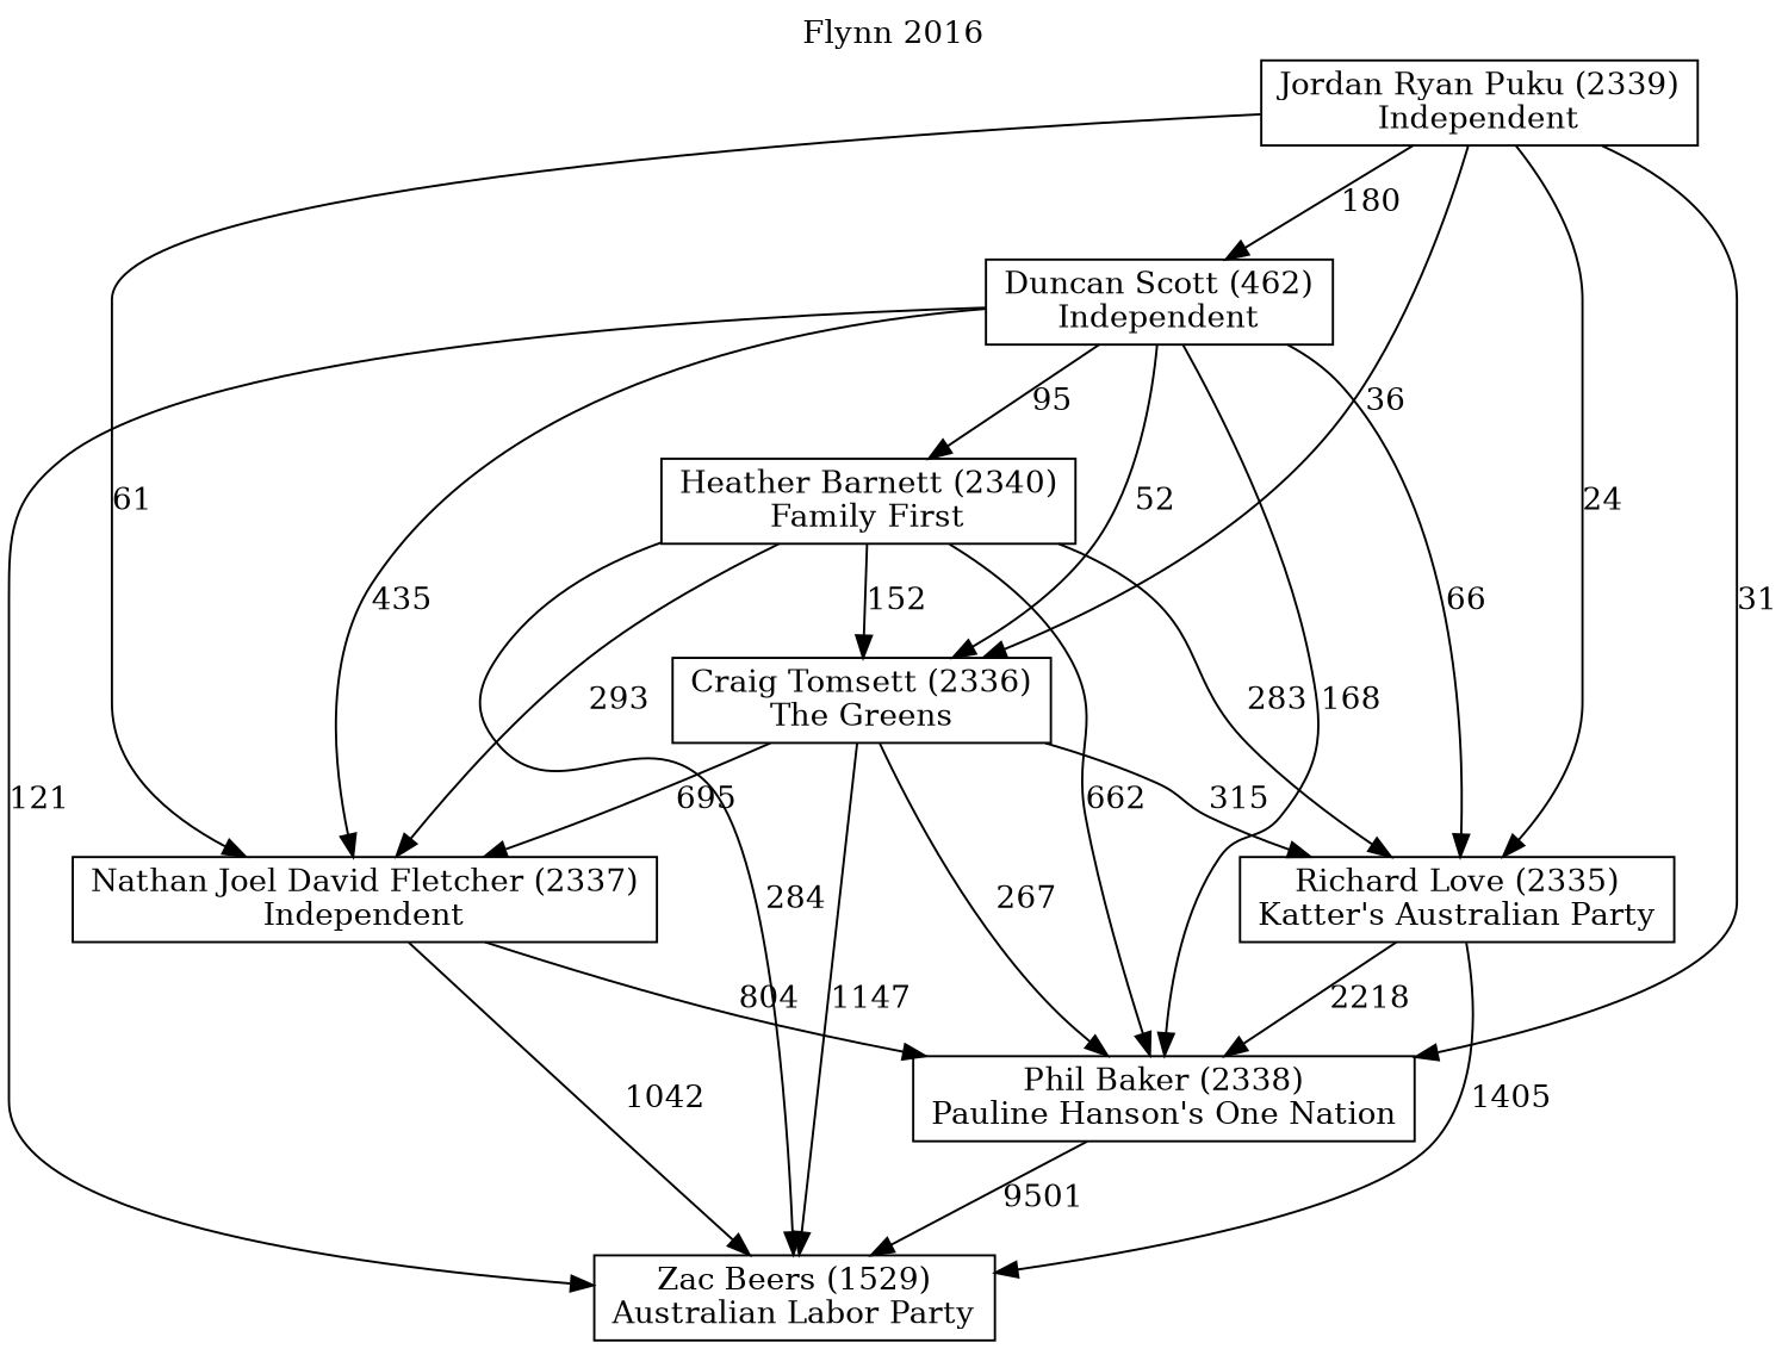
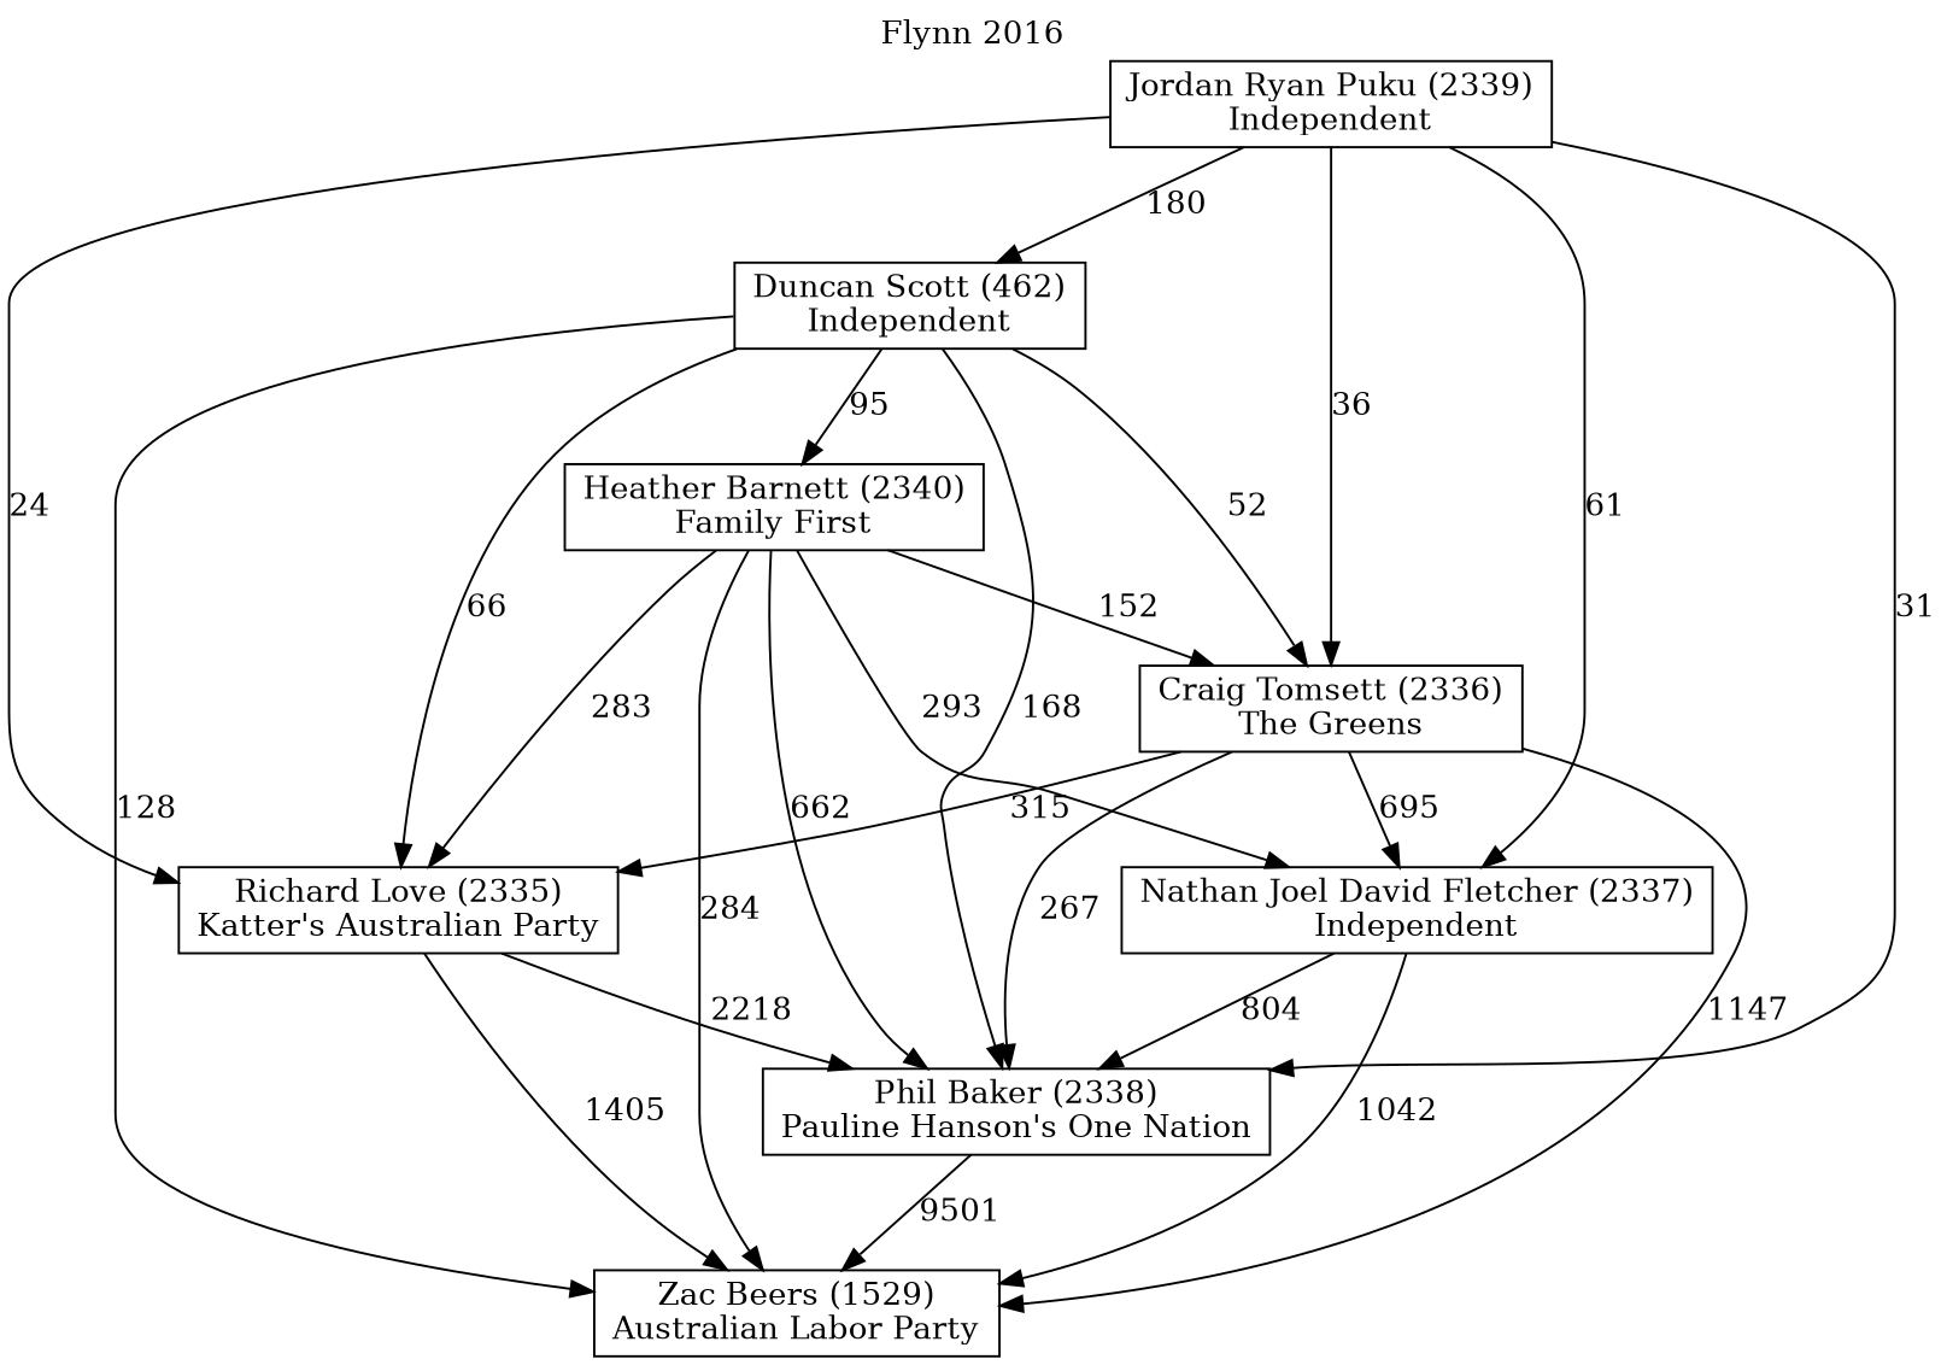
  digraph {
    label="Flynn 2016"
    labelloc=t
    mclimit=10
    node [shape=box]
    n1 [label="Duncan Scott (462)\nIndependent"]
    n2 [label="Craig Tomsett (2336)\nThe Greens"]
    n3 [label="Zac Beers (1529)\nAustralian Labor Party"]
    n4 [label="Phil Baker (2338)\nPauline Hanson's One Nation"]
    n5 [label="Richard Love (2335)\nKatter's Australian Party"]
    n6 [label="Heather Barnett (2340)\nFamily First"]
    n7 [label="Nathan Joel David Fletcher (2337)\nIndependent"]
    n8 [label="Jordan Ryan Puku (2339)\nIndependent"]
    n1 -> n2 [label=52]
-   n1 -> n3 [label=121]
+   n1 -> n3 [label=128]
    n1 -> n4 [label=168]
    n1 -> n5 [label=66]
    n1 -> n6 [label=95]
-   n1 -> n7 [label=435]
    n2 -> n3 [label=1147]
    n2 -> n4 [label=267]
    n2 -> n5 [label=315]
    n2 -> n7 [label=695]
    n4 -> n3 [label=9501]
    n5 -> n3 [label=1405]
    n5 -> n4 [label=2218]
    n6 -> n2 [label=152]
    n6 -> n3 [label=284]
    n6 -> n4 [label=662]
    n6 -> n5 [label=283]
    n6 -> n7 [label=293]
    n7 -> n3 [label=1042]
    n7 -> n4 [label=804]
    n8 -> n1 [label=180]
    n8 -> n2 [label=36]
    n8 -> n4 [label=31]
    n8 -> n5 [label=24]
    n8 -> n7 [label=61]
  }
